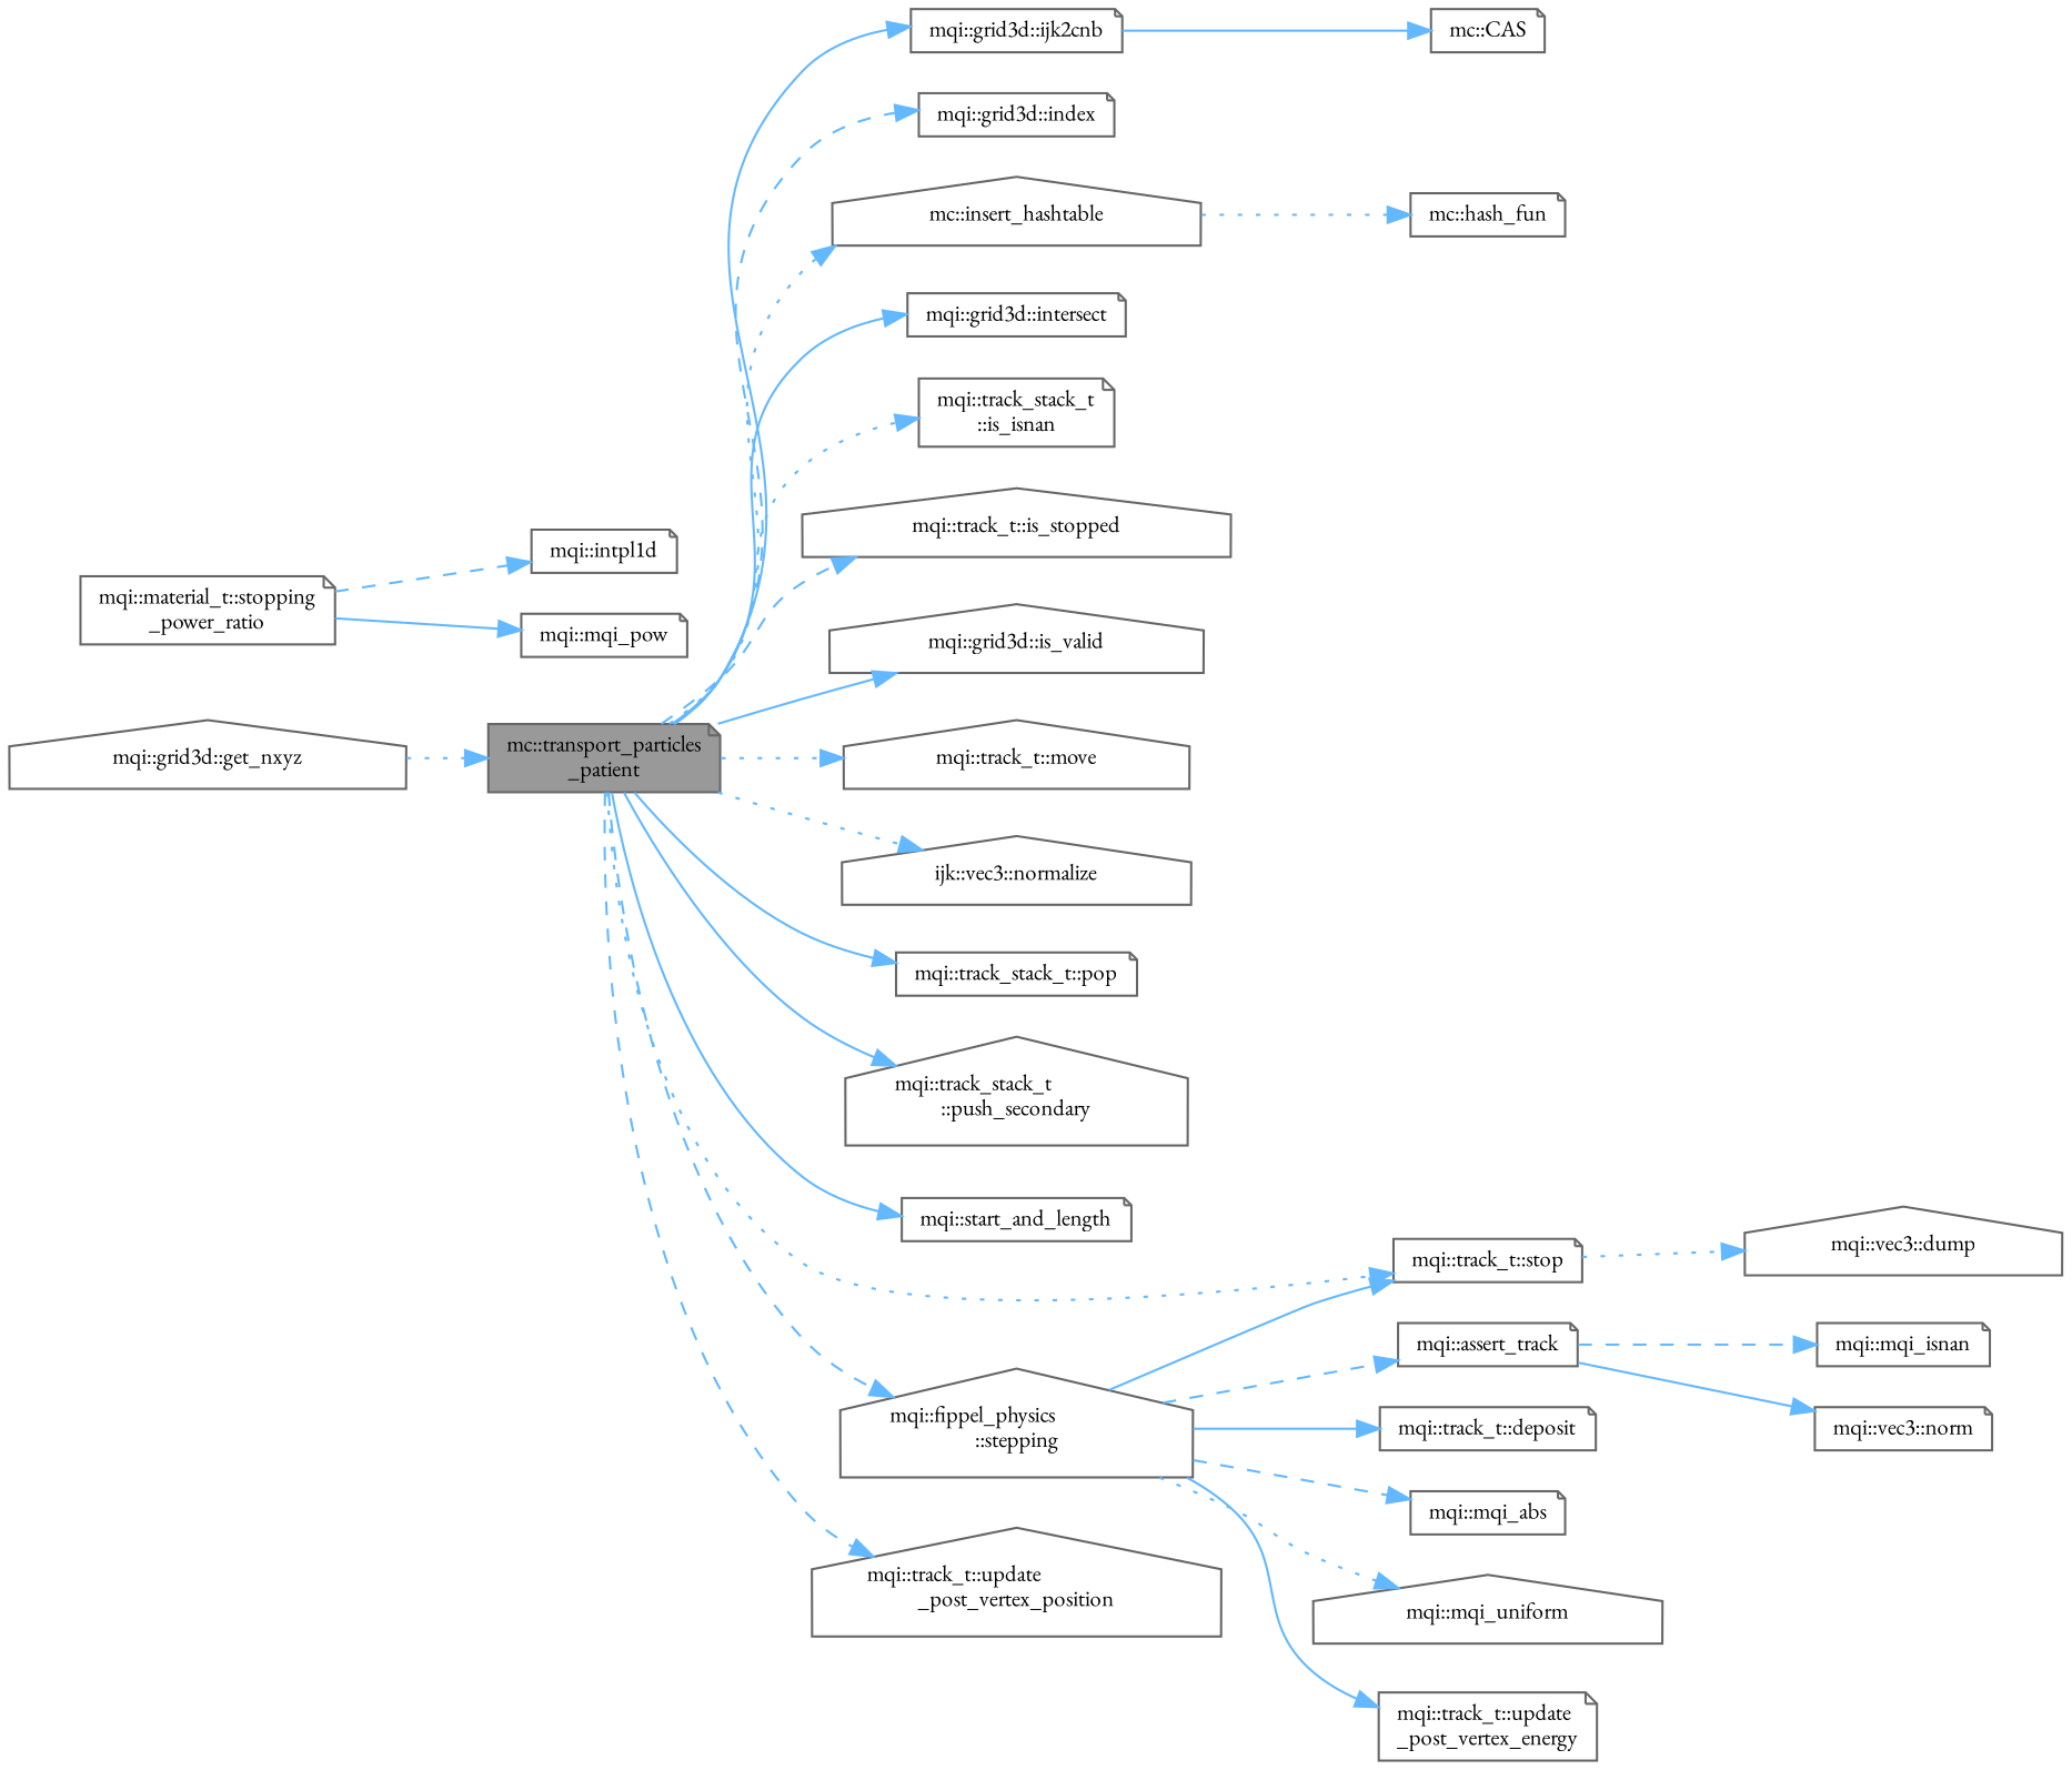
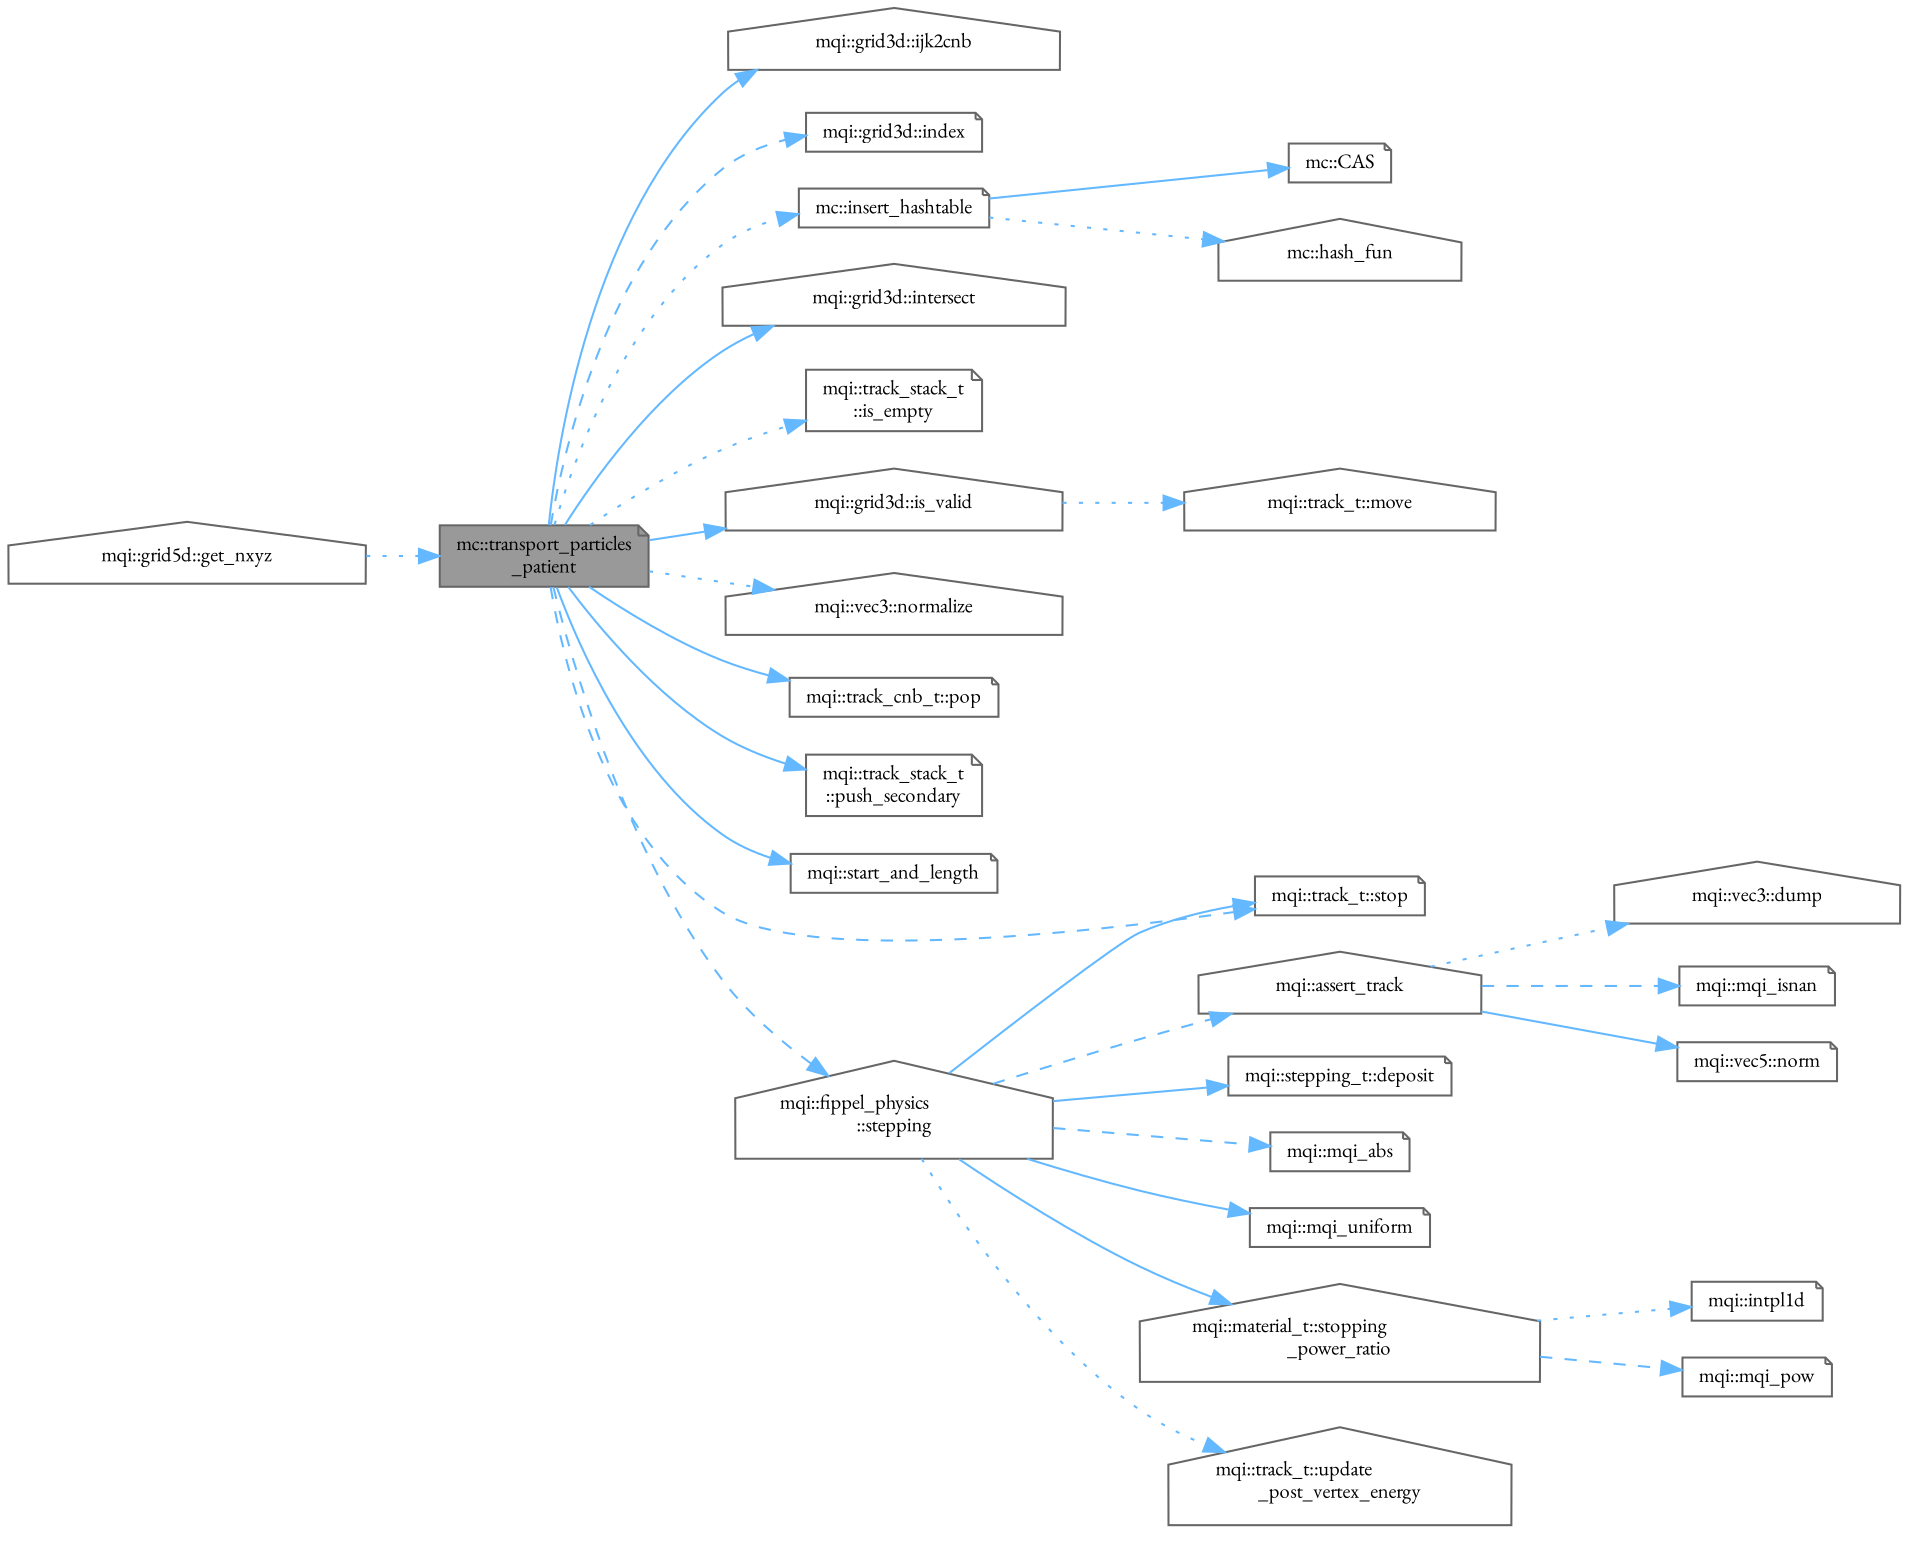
  digraph {
    fontname="EB Garamond"
    rankdir=LR
    node [color=grey40 fillcolor=white fontname="EB Garamond" fontsize=10 shape=note style=filled]
    edge [color=steelblue1 fontname="EB Garamond" fontsize=10 labelfontname=Helvetica labelfontsize=10 style=solid]
    n1 [color=gray40 fillcolor=grey60 fontcolor=black height=0.2 label="mc::transport_particles\l_patient" width=0.4]
-   n2 [height=0.2 label="mqi::grid3d::ijk2cnb" width=0.4]
+   n2 [height=0.2 label="mqi::grid3d::ijk2cnb" shape=house width=0.4]
    n3 [height=0.2 label="mqi::grid3d::index" width=0.4]
-   n4 [height=0.2 label="mc::insert_hashtable" shape=house width=0.4]
-   n5 [height=0.2 label="mqi::grid3d::intersect" width=0.4]
-   n6 [height=0.2 label="mqi::track_stack_t\l::is_isnan" width=0.4]
-   n7 [height=0.2 label="mqi::track_t::is_stopped" shape=house width=0.4]
+   n4 [height=0.2 label="mc::insert_hashtable" width=0.4]
+   n5 [height=0.2 label="mqi::grid3d::intersect" shape=house width=0.4]
+   n6 [height=0.2 label="mqi::track_stack_t\l::is_empty" width=0.4]
    n8 [height=0.2 label="mqi::grid3d::is_valid" shape=house width=0.4]
    n9 [height=0.2 label="mqi::track_t::move" shape=house width=0.4]
-   n10 [height=0.2 label="ijk::vec3::normalize" shape=house width=0.4]
-   n11 [height=0.2 label="mqi::track_stack_t::pop" width=0.4]
-   n12 [height=0.2 label="mqi::track_stack_t\l::push_secondary" shape=house width=0.4]
+   n10 [height=0.2 label="mqi::vec3::normalize" shape=house width=0.4]
+   n11 [height=0.2 label="mqi::track_cnb_t::pop" width=0.4]
+   n12 [height=0.2 label="mqi::track_stack_t\l::push_secondary" width=0.4]
    n13 [height=0.2 label="mqi::start_and_length" width=0.4]
    n14 [height=0.2 label="mqi::fippel_physics\l::stepping" shape=house width=0.4]
    n15 [height=0.2 label="mqi::track_t::stop" width=0.4]
-   n16 [height=0.2 label="mqi::track_t::update\l_post_vertex_position" shape=house width=0.4]
-   n17 [height=0.2 label="mqi::grid3d::get_nxyz" shape=house width=0.4]
+   n17 [height=0.2 label="mqi::grid5d::get_nxyz" shape=house width=0.4]
    n18 [height=0.2 label="mc::CAS" width=0.4]
-   n19 [height=0.2 label="mc::hash_fun" width=0.4]
-   n20 [height=0.2 label="mqi::assert_track" width=0.4]
-   n21 [height=0.2 label="mqi::track_t::deposit" width=0.4]
+   n19 [height=0.2 label="mc::hash_fun" shape=house width=0.4]
+   n20 [height=0.2 label="mqi::assert_track" shape=house width=0.4]
+   n21 [height=0.2 label="mqi::stepping_t::deposit" width=0.4]
    n22 [height=0.2 label="mqi::mqi_abs" width=0.4]
-   n23 [height=0.2 label="mqi::mqi_uniform" shape=house width=0.4]
-   n24 [height=0.2 label="mqi::material_t::stopping\l_power_ratio" width=0.4]
-   n25 [height=0.2 label="mqi::track_t::update\l_post_vertex_energy" width=0.4]
+   n23 [height=0.2 label="mqi::mqi_uniform" width=0.4]
+   n24 [height=0.2 label="mqi::material_t::stopping\l_power_ratio" shape=house width=0.4]
+   n25 [height=0.2 label="mqi::track_t::update\l_post_vertex_energy" shape=house width=0.4]
    n26 [height=0.2 label="mqi::vec3::dump" shape=house width=0.4]
    n27 [height=0.2 label="mqi::mqi_isnan" width=0.4]
-   n28 [height=0.2 label="mqi::vec3::norm" width=0.4]
+   n28 [height=0.2 label="mqi::vec5::norm" width=0.4]
    n29 [height=0.2 label="mqi::intpl1d" width=0.4]
    n30 [height=0.2 label="mqi::mqi_pow" width=0.4]
    n1 -> n2
    n1 -> n3 [style=dashed]
    n1 -> n4 [style=dotted]
    n1 -> n5
    n1 -> n6 [style=dotted]
-   n1 -> n7 [style=dashed]
    n1 -> n8
-   n1 -> n9 [style=dotted]
+   n8 -> n9 [style=dotted]
    n1 -> n10 [style=dotted]
    n1 -> n11
    n1 -> n12
    n1 -> n13
    n1 -> n14 [style=dashed]
-   n1 -> n15 [style=dotted]
-   n1 -> n16 [style=dashed]
-   n2 -> n18
+   n1 -> n15 [style=dashed]
+   n4 -> n18
    n4 -> n19 [style=dotted]
    n14 -> n15
    n14 -> n20 [style=dashed]
    n14 -> n21
    n14 -> n22 [style=dashed]
-   n14 -> n23 [style=dotted]
-   n14 -> n25
+   n14 -> n23
+   n14 -> n24
+   n14 -> n25 [style=dotted]
    n17 -> n1 [style=dotted]
-   n15 -> n26 [style=dotted]
+   n20 -> n26 [style=dotted]
    n20 -> n27 [style=dashed]
    n20 -> n28
-   n24 -> n29 [style=dashed]
-   n24 -> n30
+   n24 -> n29 [style=dotted]
+   n24 -> n30 [style=dashed]
  }
